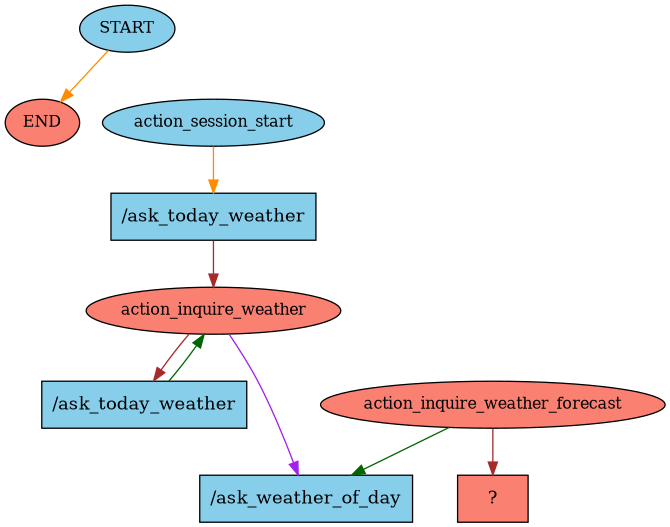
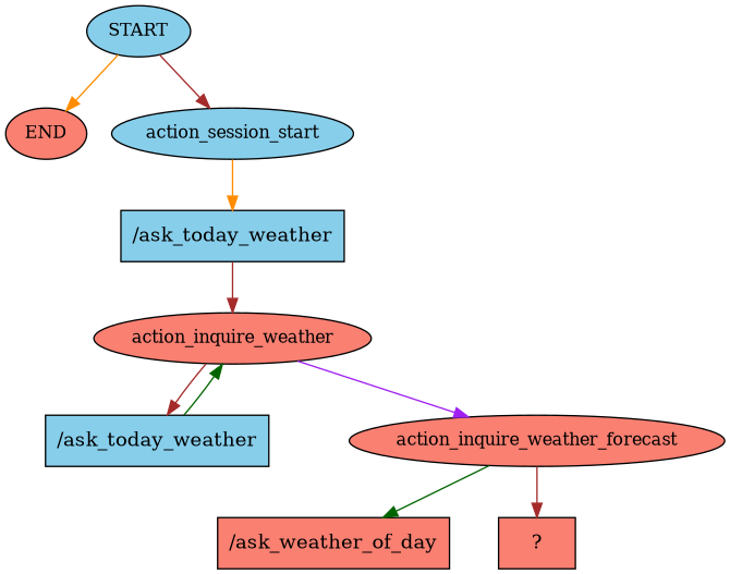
  digraph {
    node [fillcolor=salmon fontsize=12 style=filled]
    edge [color=brown]
    n1 [fillcolor=skyblue label=START]
    n2 [label=END]
    n3 [fillcolor=skyblue label=action_session_start]
    n4 [fillcolor=skyblue label="/ask_today_weather" shape=rect fontsize=""]
    n5 [label=action_inquire_weather]
    n6 [fillcolor=skyblue label="/ask_today_weather" shape=rect fontsize=""]
-   n7 [fillcolor=skyblue label="/ask_weather_of_day" shape=rect fontsize=""]
+   n7 [label="/ask_weather_of_day" shape=rect fontsize=""]
    n8 [label=action_inquire_weather_forecast]
    n9 [label="  ?  " shape=rect fontsize=""]
    n1 -> n2 [color=darkorange]
+   n1 -> n3
    n3 -> n4 [color=darkorange]
    n4 -> n5
    n5 -> n6
-   n5 -> n7 [color=purple]
+   n5 -> n8 [color=purple]
    n6 -> n5 [color=darkgreen]
    n8 -> n7 [color=darkgreen]
    n8 -> n9
  }
